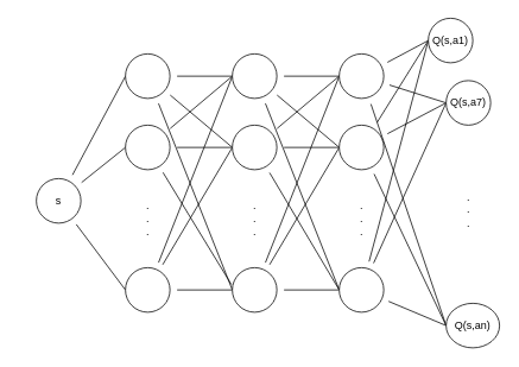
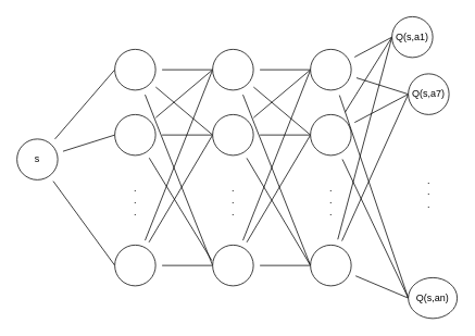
  <mxCell id="0" />
  <mxCell id="1" parent="0" />
  <mxCell id="2" style="edgeStyle=none;rounded=0;orthogonalLoop=1;jettySize=auto;html=1;entryX=0;entryY=0.5;entryDx=0;entryDy=0;endArrow=none;startSize=14;endSize=14;sourcePerimeterSpacing=8;targetPerimeterSpacing=8;endFill=0;" edge="1" parent="1" source="5" target="9"><mxGeometry relative="1" as="geometry" /></mxCell>
  <mxCell id="3" style="edgeStyle=none;rounded=0;orthogonalLoop=1;jettySize=auto;html=1;entryX=0;entryY=0.5;entryDx=0;entryDy=0;endArrow=none;endFill=0;startSize=14;endSize=14;sourcePerimeterSpacing=8;targetPerimeterSpacing=8;" edge="1" parent="1" source="5" target="13"><mxGeometry relative="1" as="geometry" /></mxCell>
  <mxCell id="4" style="edgeStyle=none;rounded=0;orthogonalLoop=1;jettySize=auto;html=1;entryX=0;entryY=0.5;entryDx=0;entryDy=0;endArrow=none;endFill=0;startSize=14;endSize=14;sourcePerimeterSpacing=8;targetPerimeterSpacing=8;" edge="1" parent="1" source="5" target="17"><mxGeometry relative="1" as="geometry" /></mxCell>
- <mxCell id="5" value="s" style="ellipse;whiteSpace=wrap;html=1;aspect=fixed;hachureGap=4;" vertex="1" parent="1"><mxGeometry x="40" y="200" width="50" height="50" as="geometry" /></mxCell>
+ <mxCell id="5" value="s" style="ellipse;whiteSpace=wrap;html=1;aspect=fixed;hachureGap=4;" vertex="1" parent="1"><mxGeometry x="20" y="170" width="50" height="50" as="geometry" /></mxCell>
  <mxCell id="6" style="edgeStyle=none;rounded=0;orthogonalLoop=1;jettySize=auto;html=1;entryX=0;entryY=0.5;entryDx=0;entryDy=0;endArrow=none;endFill=0;startSize=14;endSize=14;sourcePerimeterSpacing=8;targetPerimeterSpacing=8;" edge="1" parent="1" source="9" target="21"><mxGeometry relative="1" as="geometry" /></mxCell>
  <mxCell id="7" style="edgeStyle=none;rounded=0;orthogonalLoop=1;jettySize=auto;html=1;entryX=0;entryY=0.5;entryDx=0;entryDy=0;endArrow=none;endFill=0;startSize=14;endSize=14;sourcePerimeterSpacing=8;targetPerimeterSpacing=8;" edge="1" parent="1" source="9" target="25"><mxGeometry relative="1" as="geometry" /></mxCell>
  <mxCell id="8" style="edgeStyle=none;rounded=0;orthogonalLoop=1;jettySize=auto;html=1;entryX=0;entryY=0.5;entryDx=0;entryDy=0;endArrow=none;endFill=0;startSize=14;endSize=14;sourcePerimeterSpacing=8;targetPerimeterSpacing=8;" edge="1" parent="1" source="9" target="29"><mxGeometry relative="1" as="geometry" /></mxCell>
  <mxCell id="9" value="" style="ellipse;whiteSpace=wrap;html=1;aspect=fixed;hachureGap=4;" vertex="1" parent="1"><mxGeometry x="140" y="60" width="50" height="50" as="geometry" /></mxCell>
  <mxCell id="10" style="edgeStyle=none;rounded=0;orthogonalLoop=1;jettySize=auto;html=1;entryX=-0.02;entryY=0.38;entryDx=0;entryDy=0;entryPerimeter=0;endArrow=none;endFill=0;startSize=14;endSize=14;sourcePerimeterSpacing=8;targetPerimeterSpacing=8;" edge="1" parent="1" source="13" target="29"><mxGeometry relative="1" as="geometry" /></mxCell>
  <mxCell id="11" style="edgeStyle=none;rounded=0;orthogonalLoop=1;jettySize=auto;html=1;entryX=0;entryY=0.5;entryDx=0;entryDy=0;endArrow=none;endFill=0;startSize=14;endSize=14;sourcePerimeterSpacing=8;targetPerimeterSpacing=8;" edge="1" parent="1" source="13" target="25"><mxGeometry relative="1" as="geometry" /></mxCell>
  <mxCell id="12" style="edgeStyle=none;rounded=0;orthogonalLoop=1;jettySize=auto;html=1;entryX=0;entryY=0.5;entryDx=0;entryDy=0;endArrow=none;endFill=0;startSize=14;endSize=14;sourcePerimeterSpacing=8;targetPerimeterSpacing=8;" edge="1" parent="1" source="13" target="21"><mxGeometry relative="1" as="geometry" /></mxCell>
  <mxCell id="13" value="" style="ellipse;whiteSpace=wrap;html=1;aspect=fixed;hachureGap=4;" vertex="1" parent="1"><mxGeometry x="140" y="140" width="50" height="50" as="geometry" /></mxCell>
  <mxCell id="14" style="edgeStyle=none;rounded=0;orthogonalLoop=1;jettySize=auto;html=1;entryX=0;entryY=0.5;entryDx=0;entryDy=0;endArrow=none;endFill=0;startSize=14;endSize=14;sourcePerimeterSpacing=8;targetPerimeterSpacing=8;" edge="1" parent="1" source="17" target="29"><mxGeometry relative="1" as="geometry" /></mxCell>
  <mxCell id="15" style="edgeStyle=none;rounded=0;orthogonalLoop=1;jettySize=auto;html=1;entryX=0;entryY=0.5;entryDx=0;entryDy=0;endArrow=none;endFill=0;startSize=14;endSize=14;sourcePerimeterSpacing=8;targetPerimeterSpacing=8;" edge="1" parent="1" source="17" target="25"><mxGeometry relative="1" as="geometry" /></mxCell>
  <mxCell id="16" style="edgeStyle=none;rounded=0;orthogonalLoop=1;jettySize=auto;html=1;entryX=0;entryY=0.5;entryDx=0;entryDy=0;endArrow=none;endFill=0;startSize=14;endSize=14;sourcePerimeterSpacing=8;targetPerimeterSpacing=8;" edge="1" parent="1" source="17" target="21"><mxGeometry relative="1" as="geometry" /></mxCell>
  <mxCell id="17" value="" style="ellipse;whiteSpace=wrap;html=1;aspect=fixed;hachureGap=4;" vertex="1" parent="1"><mxGeometry x="140" y="300" width="50" height="50" as="geometry" /></mxCell>
  <mxCell id="18" style="edgeStyle=none;rounded=0;orthogonalLoop=1;jettySize=auto;html=1;entryX=0;entryY=0.5;entryDx=0;entryDy=0;endArrow=none;endFill=0;startSize=14;endSize=14;sourcePerimeterSpacing=8;targetPerimeterSpacing=8;" edge="1" parent="1" source="21" target="33"><mxGeometry relative="1" as="geometry" /></mxCell>
  <mxCell id="19" style="edgeStyle=none;rounded=0;orthogonalLoop=1;jettySize=auto;html=1;entryX=0;entryY=0.5;entryDx=0;entryDy=0;endArrow=none;endFill=0;startSize=14;endSize=14;sourcePerimeterSpacing=8;targetPerimeterSpacing=8;" edge="1" parent="1" source="21" target="37"><mxGeometry relative="1" as="geometry" /></mxCell>
  <mxCell id="20" style="edgeStyle=none;rounded=0;orthogonalLoop=1;jettySize=auto;html=1;entryX=0;entryY=0.5;entryDx=0;entryDy=0;endArrow=none;endFill=0;startSize=14;endSize=14;sourcePerimeterSpacing=8;targetPerimeterSpacing=8;" edge="1" parent="1" source="21" target="41"><mxGeometry relative="1" as="geometry" /></mxCell>
  <mxCell id="21" value="" style="ellipse;whiteSpace=wrap;html=1;aspect=fixed;hachureGap=4;" vertex="1" parent="1"><mxGeometry x="260" y="60" width="50" height="50" as="geometry" /></mxCell>
  <mxCell id="22" style="edgeStyle=none;rounded=0;orthogonalLoop=1;jettySize=auto;html=1;entryX=0;entryY=0.5;entryDx=0;entryDy=0;endArrow=none;endFill=0;startSize=14;endSize=14;sourcePerimeterSpacing=8;targetPerimeterSpacing=8;" edge="1" parent="1" source="25" target="33"><mxGeometry relative="1" as="geometry" /></mxCell>
  <mxCell id="23" style="edgeStyle=none;rounded=0;orthogonalLoop=1;jettySize=auto;html=1;entryX=0;entryY=0.5;entryDx=0;entryDy=0;endArrow=none;endFill=0;startSize=14;endSize=14;sourcePerimeterSpacing=8;targetPerimeterSpacing=8;" edge="1" parent="1" source="25" target="37"><mxGeometry relative="1" as="geometry" /></mxCell>
  <mxCell id="24" style="edgeStyle=none;rounded=0;orthogonalLoop=1;jettySize=auto;html=1;entryX=0;entryY=0.5;entryDx=0;entryDy=0;endArrow=none;endFill=0;startSize=14;endSize=14;sourcePerimeterSpacing=8;targetPerimeterSpacing=8;" edge="1" parent="1" source="25" target="41"><mxGeometry relative="1" as="geometry" /></mxCell>
  <mxCell id="25" value="" style="ellipse;whiteSpace=wrap;html=1;aspect=fixed;hachureGap=4;" vertex="1" parent="1"><mxGeometry x="260" y="140" width="50" height="50" as="geometry" /></mxCell>
  <mxCell id="26" style="edgeStyle=none;rounded=0;orthogonalLoop=1;jettySize=auto;html=1;entryX=0;entryY=0.5;entryDx=0;entryDy=0;endArrow=none;endFill=0;startSize=14;endSize=14;sourcePerimeterSpacing=8;targetPerimeterSpacing=8;" edge="1" parent="1" source="29" target="41"><mxGeometry relative="1" as="geometry" /></mxCell>
  <mxCell id="27" style="edgeStyle=none;rounded=0;orthogonalLoop=1;jettySize=auto;html=1;entryX=0;entryY=0.5;entryDx=0;entryDy=0;endArrow=none;endFill=0;startSize=14;endSize=14;sourcePerimeterSpacing=8;targetPerimeterSpacing=8;" edge="1" parent="1" source="29" target="37"><mxGeometry relative="1" as="geometry" /></mxCell>
  <mxCell id="28" style="edgeStyle=none;rounded=0;orthogonalLoop=1;jettySize=auto;html=1;entryX=0;entryY=0.5;entryDx=0;entryDy=0;endArrow=none;endFill=0;startSize=14;endSize=14;sourcePerimeterSpacing=8;targetPerimeterSpacing=8;" edge="1" parent="1" source="29" target="33"><mxGeometry relative="1" as="geometry" /></mxCell>
  <mxCell id="29" value="" style="ellipse;whiteSpace=wrap;html=1;aspect=fixed;hachureGap=4;" vertex="1" parent="1"><mxGeometry x="260" y="300" width="50" height="50" as="geometry" /></mxCell>
  <mxCell id="30" style="edgeStyle=none;rounded=0;orthogonalLoop=1;jettySize=auto;html=1;entryX=0;entryY=0.5;entryDx=0;entryDy=0;endArrow=none;endFill=0;startSize=14;endSize=14;sourcePerimeterSpacing=8;targetPerimeterSpacing=8;" edge="1" parent="1" source="33" target="42"><mxGeometry relative="1" as="geometry" /></mxCell>
  <mxCell id="31" style="edgeStyle=none;rounded=0;orthogonalLoop=1;jettySize=auto;html=1;entryX=0;entryY=0.5;entryDx=0;entryDy=0;endArrow=none;endFill=0;startSize=14;endSize=14;sourcePerimeterSpacing=8;targetPerimeterSpacing=8;" edge="1" parent="1" source="33" target="46"><mxGeometry relative="1" as="geometry" /></mxCell>
  <mxCell id="32" style="edgeStyle=none;rounded=0;orthogonalLoop=1;jettySize=auto;html=1;entryX=0;entryY=0.5;entryDx=0;entryDy=0;endArrow=none;endFill=0;startSize=14;endSize=14;sourcePerimeterSpacing=8;targetPerimeterSpacing=8;" edge="1" parent="1" source="33" target="47"><mxGeometry relative="1" as="geometry" /></mxCell>
  <mxCell id="33" value="" style="ellipse;whiteSpace=wrap;html=1;aspect=fixed;hachureGap=4;" vertex="1" parent="1"><mxGeometry x="380" y="60" width="50" height="50" as="geometry" /></mxCell>
  <mxCell id="34" style="edgeStyle=none;rounded=0;orthogonalLoop=1;jettySize=auto;html=1;entryX=0;entryY=0.5;entryDx=0;entryDy=0;endArrow=none;endFill=0;startSize=14;endSize=14;sourcePerimeterSpacing=8;targetPerimeterSpacing=8;" edge="1" parent="1" source="37" target="42"><mxGeometry relative="1" as="geometry" /></mxCell>
  <mxCell id="35" style="edgeStyle=none;rounded=0;orthogonalLoop=1;jettySize=auto;html=1;entryX=0;entryY=0.5;entryDx=0;entryDy=0;endArrow=none;endFill=0;startSize=14;endSize=14;sourcePerimeterSpacing=8;targetPerimeterSpacing=8;" edge="1" parent="1" source="37" target="46"><mxGeometry relative="1" as="geometry" /></mxCell>
  <mxCell id="36" style="edgeStyle=none;rounded=0;orthogonalLoop=1;jettySize=auto;html=1;entryX=0;entryY=0.5;entryDx=0;entryDy=0;endArrow=none;endFill=0;startSize=14;endSize=14;sourcePerimeterSpacing=8;targetPerimeterSpacing=8;" edge="1" parent="1" source="37" target="47"><mxGeometry relative="1" as="geometry" /></mxCell>
  <mxCell id="37" value="" style="ellipse;whiteSpace=wrap;html=1;aspect=fixed;hachureGap=4;" vertex="1" parent="1"><mxGeometry x="380" y="140" width="50" height="50" as="geometry" /></mxCell>
  <mxCell id="38" style="edgeStyle=none;rounded=0;orthogonalLoop=1;jettySize=auto;html=1;entryX=0;entryY=0.5;entryDx=0;entryDy=0;endArrow=none;endFill=0;startSize=14;endSize=14;sourcePerimeterSpacing=8;targetPerimeterSpacing=8;" edge="1" parent="1" source="41" target="42"><mxGeometry relative="1" as="geometry" /></mxCell>
  <mxCell id="39" style="edgeStyle=none;rounded=0;orthogonalLoop=1;jettySize=auto;html=1;entryX=0;entryY=0.5;entryDx=0;entryDy=0;endArrow=none;endFill=0;startSize=14;endSize=14;sourcePerimeterSpacing=8;targetPerimeterSpacing=8;" edge="1" parent="1" source="41" target="47"><mxGeometry relative="1" as="geometry" /></mxCell>
  <mxCell id="40" style="edgeStyle=none;rounded=0;orthogonalLoop=1;jettySize=auto;html=1;entryX=0;entryY=0.5;entryDx=0;entryDy=0;endArrow=none;endFill=0;startSize=14;endSize=14;sourcePerimeterSpacing=8;targetPerimeterSpacing=8;" edge="1" parent="1" source="41" target="46"><mxGeometry relative="1" as="geometry" /></mxCell>
  <mxCell id="41" value="" style="ellipse;whiteSpace=wrap;html=1;aspect=fixed;hachureGap=4;" vertex="1" parent="1"><mxGeometry x="380" y="300" width="50" height="50" as="geometry" /></mxCell>
  <mxCell id="42" value="Q(s,a1)" style="ellipse;whiteSpace=wrap;html=1;aspect=fixed;hachureGap=4;" vertex="1" parent="1"><mxGeometry x="480" y="20" width="50" height="50" as="geometry" /></mxCell>
  <mxCell id="43" value=".&lt;br&gt;.&lt;br&gt;.&lt;br&gt;" style="text;html=1;align=center;verticalAlign=middle;resizable=0;points=[];autosize=1;strokeColor=none;fillColor=none;hachureGap=4;" vertex="1" parent="1"><mxGeometry x="155" y="220" width="20" height="50" as="geometry" /></mxCell>
  <mxCell id="44" value=".&lt;br&gt;.&lt;br&gt;.&lt;br&gt;" style="text;html=1;align=center;verticalAlign=middle;resizable=0;points=[];autosize=1;strokeColor=none;fillColor=none;hachureGap=4;" vertex="1" parent="1"><mxGeometry x="275" y="220" width="20" height="50" as="geometry" /></mxCell>
  <mxCell id="45" value=".&lt;br&gt;.&lt;br&gt;.&lt;br&gt;" style="text;html=1;align=center;verticalAlign=middle;resizable=0;points=[];autosize=1;strokeColor=none;fillColor=none;hachureGap=4;" vertex="1" parent="1"><mxGeometry x="395" y="220" width="20" height="50" as="geometry" /></mxCell>
  <mxCell id="46" value="Q(s,a7)" style="ellipse;whiteSpace=wrap;html=1;aspect=fixed;hachureGap=4;" vertex="1" parent="1"><mxGeometry x="500" y="90" width="50" height="50" as="geometry" /></mxCell>
  <mxCell id="47" value="Q(s,an)" style="ellipse;whiteSpace=wrap;html=1;aspect=fixed;hachureGap=4;" vertex="1" parent="1"><mxGeometry x="500" y="340" width="60" height="50" as="geometry" /></mxCell>
  <mxCell id="48" value=".&lt;br&gt;.&lt;br&gt;.&lt;br&gt;" style="text;html=1;align=center;verticalAlign=middle;resizable=0;points=[];autosize=1;strokeColor=none;fillColor=none;hachureGap=4;" vertex="1" parent="1"><mxGeometry x="515" y="210" width="20" height="50" as="geometry" /></mxCell>
